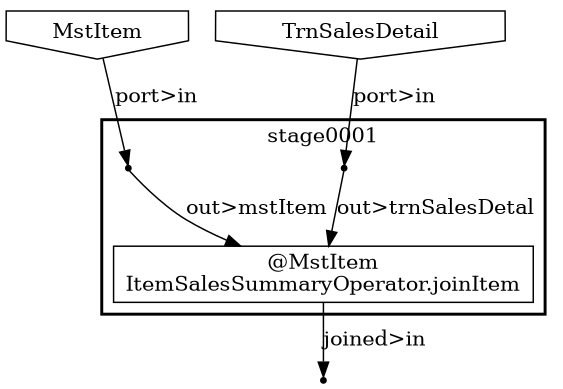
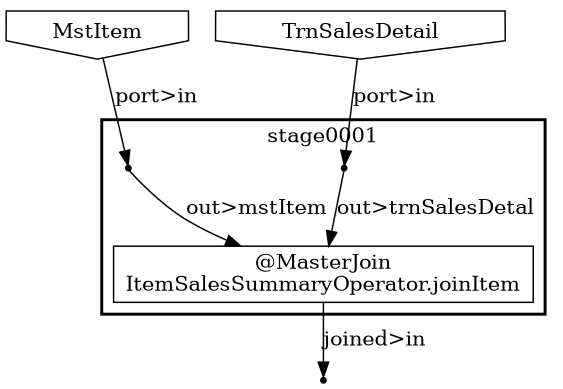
  digraph {
    node [shape=point]
    "0419f9ad-b063-44c6-bbc4-cf8fac318dfb"
    "f56fbeb4-e495-4f4f-bee7-40f79f07c9be"
-   n3 [label="@MstItem\nItemSalesSummaryOperator.joinItem" shape=box]
+   n3 [label="@MasterJoin\nItemSalesSummaryOperator.joinItem" shape=box]
    "af750da4-4360-41db-9e1b-ae5248c09715"
    n5 [label=MstItem shape=invhouse]
    n6 [label=TrnSalesDetail shape=invhouse]
    subgraph cluster_1 {
      label=stage0001
      style=bold
      "0419f9ad-b063-44c6-bbc4-cf8fac318dfb"
      "f56fbeb4-e495-4f4f-bee7-40f79f07c9be"
      n3
    }
    "0419f9ad-b063-44c6-bbc4-cf8fac318dfb" -> n3 [label="out>mstItem"]
    "f56fbeb4-e495-4f4f-bee7-40f79f07c9be" -> n3 [label="out>trnSalesDetal"]
    n3 -> "af750da4-4360-41db-9e1b-ae5248c09715" [label="joined>in"]
    n5 -> "0419f9ad-b063-44c6-bbc4-cf8fac318dfb" [label="port>in"]
    n6 -> "f56fbeb4-e495-4f4f-bee7-40f79f07c9be" [label="port>in"]
  }
